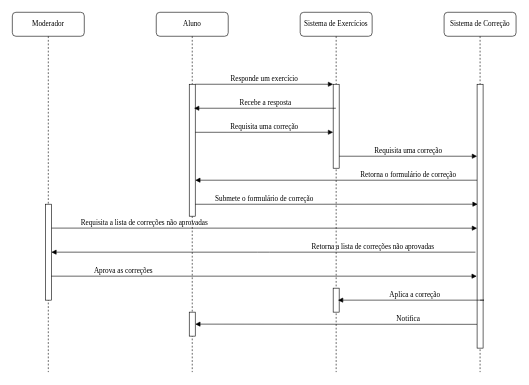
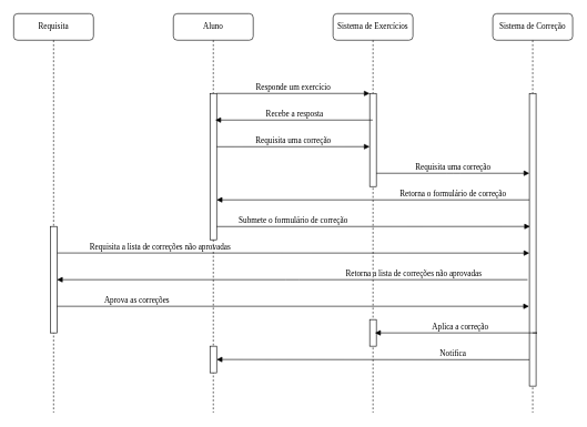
  <mxCell id="0" />
  <mxCell id="1" parent="0" />
  <mxCell id="2" value="Sistema de Exercícios" style="shape=umlLifeline;perimeter=lifelinePerimeter;whiteSpace=wrap;html=1;container=1;collapsible=0;recursiveResize=0;outlineConnect=0;rounded=1;shadow=0;comic=0;labelBackgroundColor=none;strokeWidth=1;fontFamily=Verdana;fontSize=12;align=center;" parent="1" vertex="1"><mxGeometry x="500" y="20" width="120" height="600" as="geometry" /></mxCell>
  <mxCell id="3" value="" style="html=1;points=[];perimeter=orthogonalPerimeter;rounded=0;shadow=0;comic=0;labelBackgroundColor=none;strokeWidth=1;fontFamily=Verdana;fontSize=12;align=center;" parent="2" vertex="1"><mxGeometry x="55" y="120" width="10" height="140" as="geometry" /></mxCell>
  <mxCell id="4" value="" style="html=1;points=[];perimeter=orthogonalPerimeter;rounded=0;shadow=0;comic=0;labelBackgroundColor=none;strokeWidth=1;fontFamily=Verdana;fontSize=12;align=center;" vertex="1" parent="2"><mxGeometry x="55" y="460" width="10" height="40" as="geometry" /></mxCell>
  <mxCell id="5" value="Notifica" style="html=1;verticalAlign=bottom;endArrow=block;labelBackgroundColor=none;fontFamily=Verdana;fontSize=12;edgeStyle=elbowEdgeStyle;elbow=vertical;" edge="1" parent="2"><mxGeometry x="-0.51" relative="1" as="geometry"><mxPoint x="295.04" y="520.33" as="sourcePoint" /><mxPoint x="-175.031" y="520.187" as="targetPoint" /><mxPoint as="offset" /></mxGeometry></mxCell>
  <mxCell id="6" value="Sistema de Correção" style="shape=umlLifeline;perimeter=lifelinePerimeter;whiteSpace=wrap;html=1;container=1;collapsible=0;recursiveResize=0;outlineConnect=0;rounded=1;shadow=0;comic=0;labelBackgroundColor=none;strokeWidth=1;fontFamily=Verdana;fontSize=12;align=center;" parent="1" vertex="1"><mxGeometry x="740" y="20" width="120" height="600" as="geometry" /></mxCell>
  <mxCell id="7" value="" style="html=1;points=[];perimeter=orthogonalPerimeter;rounded=0;shadow=0;comic=0;labelBackgroundColor=none;strokeWidth=1;fontFamily=Verdana;fontSize=12;align=center;" parent="6" vertex="1"><mxGeometry x="55" y="120" width="10" height="440" as="geometry" /></mxCell>
  <mxCell id="8" value="Requisita uma correção" style="html=1;verticalAlign=bottom;endArrow=block;entryX=0;entryY=0;labelBackgroundColor=none;fontFamily=Verdana;fontSize=12;edgeStyle=elbowEdgeStyle;elbow=vertical;" edge="1" parent="6"><mxGeometry relative="1" as="geometry"><mxPoint x="-175" y="240" as="sourcePoint" /><mxPoint x="55" y="240.0" as="targetPoint" /></mxGeometry></mxCell>
  <mxCell id="9" value="Aluno" style="shape=umlLifeline;perimeter=lifelinePerimeter;whiteSpace=wrap;html=1;container=1;collapsible=0;recursiveResize=0;outlineConnect=0;rounded=1;shadow=0;comic=0;labelBackgroundColor=none;strokeWidth=1;fontFamily=Verdana;fontSize=12;align=center;" parent="1" vertex="1"><mxGeometry y="20" width="120" height="600" as="geometry" x="260" /></mxCell>
  <mxCell id="10" value="" style="html=1;points=[];perimeter=orthogonalPerimeter;rounded=0;shadow=0;comic=0;labelBackgroundColor=none;strokeWidth=1;fontFamily=Verdana;fontSize=12;align=center;" parent="9" vertex="1"><mxGeometry x="55" y="120" width="10" height="220" as="geometry" /></mxCell>
  <mxCell id="11" value="Requisita uma correção" style="html=1;verticalAlign=bottom;endArrow=block;entryX=0;entryY=0;labelBackgroundColor=none;fontFamily=Verdana;fontSize=12;edgeStyle=elbowEdgeStyle;elbow=vertical;" edge="1" parent="9"><mxGeometry relative="1" as="geometry"><mxPoint x="65" y="200.12" as="sourcePoint" /><mxPoint x="295" y="200.12" as="targetPoint" /></mxGeometry></mxCell>
  <mxCell id="12" value="Submete o formulário de correção" style="html=1;verticalAlign=bottom;endArrow=block;labelBackgroundColor=none;fontFamily=Verdana;fontSize=12;edgeStyle=elbowEdgeStyle;elbow=vertical;" edge="1" parent="9"><mxGeometry x="-0.512" relative="1" as="geometry"><mxPoint x="65" y="320.12" as="sourcePoint" /><mxPoint x="536" y="320" as="targetPoint" /><Array as="points"><mxPoint x="75" y="320" /></Array><mxPoint as="offset" /></mxGeometry></mxCell>
  <mxCell id="13" value="Retorna a lista de correções não aprovadas" style="html=1;verticalAlign=bottom;endArrow=block;labelBackgroundColor=none;fontFamily=Verdana;fontSize=12;edgeStyle=elbowEdgeStyle;elbow=vertical;" edge="1" parent="9"><mxGeometry x="-0.517" relative="1" as="geometry"><mxPoint x="532.25" y="400" as="sourcePoint" /><mxPoint x="-175" y="400" as="targetPoint" /><Array as="points" /><mxPoint as="offset" /></mxGeometry></mxCell>
  <mxCell id="14" value="" style="html=1;points=[];perimeter=orthogonalPerimeter;rounded=0;shadow=0;comic=0;labelBackgroundColor=none;strokeWidth=1;fontFamily=Verdana;fontSize=12;align=center;" vertex="1" parent="9"><mxGeometry x="55" y="500" width="10" height="40" as="geometry" /></mxCell>
  <mxCell id="15" value="Responde um exercício" style="html=1;verticalAlign=bottom;endArrow=block;entryX=0;entryY=0;labelBackgroundColor=none;fontFamily=Verdana;fontSize=12;edgeStyle=elbowEdgeStyle;elbow=vertical;" parent="1" source="10" target="3" edge="1"><mxGeometry relative="1" as="geometry"><mxPoint x="480" y="130" as="sourcePoint" /><Array as="points"><mxPoint x="440" y="140" /></Array></mxGeometry></mxCell>
  <mxCell id="16" value="Recebe a resposta" style="html=1;verticalAlign=bottom;endArrow=block;labelBackgroundColor=none;fontFamily=Verdana;fontSize=12;edgeStyle=elbowEdgeStyle;elbow=vertical;" edge="1" parent="1" source="2"><mxGeometry relative="1" as="geometry"><mxPoint x="559.5" y="180.04" as="sourcePoint" /><mxPoint x="323" y="180" as="targetPoint" /><Array as="points"><mxPoint x="570" y="180" /></Array></mxGeometry></mxCell>
- <mxCell id="17" value="Moderador" style="shape=umlLifeline;perimeter=lifelinePerimeter;whiteSpace=wrap;html=1;container=1;collapsible=0;recursiveResize=0;outlineConnect=0;rounded=1;shadow=0;comic=0;labelBackgroundColor=none;strokeWidth=1;fontFamily=Verdana;fontSize=12;align=center;" vertex="1" parent="1"><mxGeometry x="20" y="20" width="120" height="600" as="geometry" /></mxCell>
+ <mxCell id="17" value="Requisita" style="shape=umlLifeline;perimeter=lifelinePerimeter;whiteSpace=wrap;html=1;container=1;collapsible=0;recursiveResize=0;outlineConnect=0;rounded=1;shadow=0;comic=0;labelBackgroundColor=none;strokeWidth=1;fontFamily=Verdana;fontSize=12;align=center;" vertex="1" parent="1"><mxGeometry x="20" y="20" width="120" height="600" as="geometry" /></mxCell>
  <mxCell id="18" value="" style="html=1;points=[];perimeter=orthogonalPerimeter;rounded=0;shadow=0;comic=0;labelBackgroundColor=none;strokeWidth=1;fontFamily=Verdana;fontSize=12;align=center;" vertex="1" parent="17"><mxGeometry x="55" y="320" width="10" height="160" as="geometry" /></mxCell>
  <mxCell id="19" value="Requisita a lista de correções não aprovadas" style="html=1;verticalAlign=bottom;endArrow=block;labelBackgroundColor=none;fontFamily=Verdana;fontSize=12;edgeStyle=elbowEdgeStyle;elbow=vertical;" edge="1" parent="17"><mxGeometry x="-0.564" relative="1" as="geometry"><mxPoint x="65.5" y="359.87" as="sourcePoint" /><mxPoint x="775" y="360.129" as="targetPoint" /><mxPoint as="offset" /></mxGeometry></mxCell>
  <mxCell id="20" value="Aprova as correções" style="html=1;verticalAlign=bottom;endArrow=block;labelBackgroundColor=none;fontFamily=Verdana;fontSize=12;edgeStyle=elbowEdgeStyle;elbow=vertical;" edge="1" parent="17"><mxGeometry x="-0.662" relative="1" as="geometry"><mxPoint x="65" y="440" as="sourcePoint" /><mxPoint x="774.5" y="440.259" as="targetPoint" /><mxPoint as="offset" /></mxGeometry></mxCell>
  <mxCell id="21" value="Retorna o formulário de correção" style="html=1;verticalAlign=bottom;endArrow=block;labelBackgroundColor=none;fontFamily=Verdana;fontSize=12;edgeStyle=elbowEdgeStyle;elbow=vertical;" edge="1" parent="1"><mxGeometry x="-0.51" relative="1" as="geometry"><mxPoint x="795" y="300" as="sourcePoint" /><mxPoint x="324.929" y="299.857" as="targetPoint" /><mxPoint as="offset" /></mxGeometry></mxCell>
  <mxCell id="22" value="Aplica a correção" style="html=1;verticalAlign=bottom;endArrow=block;labelBackgroundColor=none;fontFamily=Verdana;fontSize=12;edgeStyle=elbowEdgeStyle;elbow=vertical;" edge="1" parent="1"><mxGeometry relative="1" as="geometry"><mxPoint x="800" y="500" as="sourcePoint" /><mxPoint x="563" y="500" as="targetPoint" /><Array as="points"><mxPoint x="810" y="500" /></Array></mxGeometry></mxCell>
